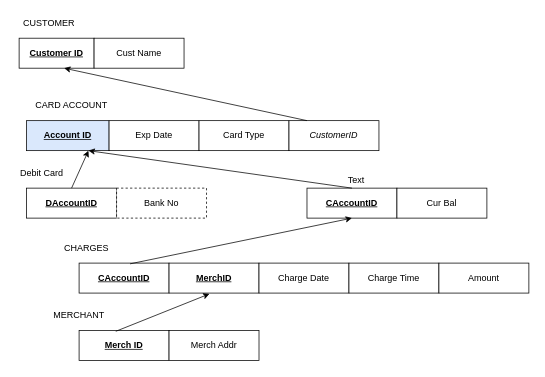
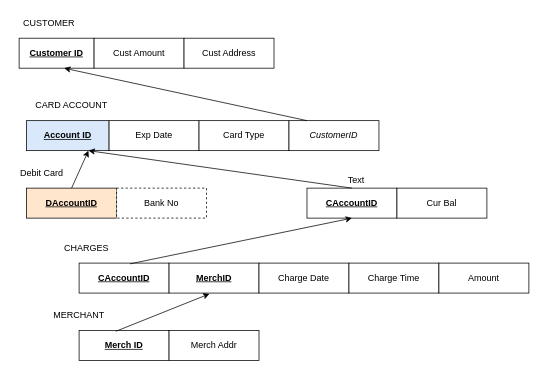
  <mxCell id="0" />
  <mxCell id="1" parent="0" />
  <mxCell id="2" value="&lt;b&gt;&lt;u&gt;Customer ID&lt;/u&gt;&lt;/b&gt;" style="rounded=0;whiteSpace=wrap;html=1;" vertex="1" parent="1"><mxGeometry x="25" y="50" width="100" height="40" as="geometry" /></mxCell>
- <mxCell id="3" value="Cust Name" style="rounded=0;whiteSpace=wrap;html=1;" vertex="1" parent="1"><mxGeometry x="125" y="50" width="120" height="40" as="geometry" /></mxCell>
+ <mxCell id="3" value="Cust Amount" style="rounded=0;whiteSpace=wrap;html=1;" vertex="1" parent="1"><mxGeometry x="125" y="50" width="120" height="40" as="geometry" /></mxCell>
+ <mxCell id="4" value="Cust Address" style="rounded=0;whiteSpace=wrap;html=1;" vertex="1" parent="1"><mxGeometry x="245" y="50" width="120" height="40" as="geometry" /></mxCell>
  <mxCell id="5" value="&lt;b&gt;&lt;u&gt;Account ID&lt;/u&gt;&lt;/b&gt;" style="rounded=0;whiteSpace=wrap;html=1;fillColor=#dae8fc;" vertex="1" parent="1"><mxGeometry x="35" y="160" width="110" height="40" as="geometry" /></mxCell>
  <mxCell id="6" value="Exp Date" style="rounded=0;whiteSpace=wrap;html=1;" vertex="1" parent="1"><mxGeometry x="145" y="160" width="120" height="40" as="geometry" /></mxCell>
  <mxCell id="7" value="Card Type" style="rounded=0;whiteSpace=wrap;html=1;" vertex="1" parent="1"><mxGeometry x="265" y="160" width="120" height="40" as="geometry" /></mxCell>
  <mxCell id="8" value="&lt;i&gt;CustomerID&lt;/i&gt;" style="rounded=0;whiteSpace=wrap;html=1;" vertex="1" parent="1"><mxGeometry x="385" y="160" width="120" height="40" as="geometry" /></mxCell>
  <mxCell id="9" value="" style="endArrow=classic;html=1;" edge="1" parent="1"><mxGeometry width="50" height="50" relative="1" as="geometry"><mxPoint x="409" y="160" as="sourcePoint" /><mxPoint x="85" y="90" as="targetPoint" /></mxGeometry></mxCell>
  <mxCell id="10" value="CARD ACCOUNT" style="text;html=1;strokeColor=none;fillColor=none;align=center;verticalAlign=middle;whiteSpace=wrap;rounded=0;" vertex="1" parent="1"><mxGeometry x="35" y="130" width="120" height="20" as="geometry" /></mxCell>
  <mxCell id="11" value="CUSTOMER" style="text;html=1;strokeColor=none;fillColor=none;align=center;verticalAlign=middle;whiteSpace=wrap;rounded=0;" vertex="1" parent="1"><mxGeometry x="45" y="20" width="40" height="20" as="geometry" /></mxCell>
- <mxCell id="12" value="&lt;b&gt;&lt;u&gt;DAccountID&lt;/u&gt;&lt;/b&gt;" style="rounded=0;whiteSpace=wrap;html=1;" vertex="1" parent="1"><mxGeometry x="35" y="250" width="120" height="40" as="geometry" /></mxCell>
+ <mxCell id="12" value="&lt;b&gt;&lt;u&gt;DAccountID&lt;/u&gt;&lt;/b&gt;" style="rounded=0;whiteSpace=wrap;html=1;fillColor=#ffe6cc;" vertex="1" parent="1"><mxGeometry x="35" y="250" width="120" height="40" as="geometry" /></mxCell>
  <mxCell id="13" value="Bank No" style="rounded=0;whiteSpace=wrap;html=1;dashed=1;" vertex="1" parent="1"><mxGeometry x="155" y="250" width="120" height="40" as="geometry" /></mxCell>
  <mxCell id="14" value="Debit Card" style="text;html=1;align=center;verticalAlign=middle;resizable=0;points=[];autosize=1;" vertex="1" parent="1"><mxGeometry x="20" y="220" width="70" height="20" as="geometry" /></mxCell>
  <mxCell id="15" value="" style="endArrow=classic;html=1;entryX=0.75;entryY=1;entryDx=0;entryDy=0;" edge="1" parent="1" target="5"><mxGeometry width="50" height="50" relative="1" as="geometry"><mxPoint x="95" y="250" as="sourcePoint" /><mxPoint x="145" y="200" as="targetPoint" /></mxGeometry></mxCell>
  <mxCell id="16" value="&lt;b&gt;&lt;u&gt;CAccountID&lt;/u&gt;&lt;/b&gt;" style="rounded=0;whiteSpace=wrap;html=1;" vertex="1" parent="1"><mxGeometry x="409" y="250" width="120" height="40" as="geometry" /></mxCell>
  <mxCell id="17" value="Cur Bal" style="rounded=0;whiteSpace=wrap;html=1;" vertex="1" parent="1"><mxGeometry x="529" y="250" width="120" height="40" as="geometry" /></mxCell>
  <mxCell id="18" value="CHARGES" style="text;html=1;strokeColor=none;fillColor=none;align=center;verticalAlign=middle;whiteSpace=wrap;rounded=0;" vertex="1" parent="1"><mxGeometry x="65" y="320" width="100" height="20" as="geometry" /></mxCell>
  <mxCell id="19" value="" style="endArrow=classic;html=1;entryX=0.75;entryY=1;entryDx=0;entryDy=0;exitX=0.5;exitY=0;exitDx=0;exitDy=0;" edge="1" parent="1" source="16" target="5"><mxGeometry width="50" height="50" relative="1" as="geometry"><mxPoint x="455" y="270" as="sourcePoint" /><mxPoint x="505" y="220" as="targetPoint" /></mxGeometry></mxCell>
  <mxCell id="20" value="&lt;b&gt;&lt;u&gt;CAccountID&lt;/u&gt;&lt;/b&gt;" style="rounded=0;whiteSpace=wrap;html=1;" vertex="1" parent="1"><mxGeometry x="105" y="350" width="120" height="40" as="geometry" /></mxCell>
  <mxCell id="21" value="&lt;b&gt;&lt;u&gt;MerchID&lt;/u&gt;&lt;/b&gt;" style="rounded=0;whiteSpace=wrap;html=1;" vertex="1" parent="1"><mxGeometry x="225" y="350" width="120" height="40" as="geometry" /></mxCell>
  <mxCell id="22" value="Charge Date" style="rounded=0;whiteSpace=wrap;html=1;" vertex="1" parent="1"><mxGeometry x="345" y="350" width="120" height="40" as="geometry" /></mxCell>
  <mxCell id="23" value="Charge Time" style="rounded=0;whiteSpace=wrap;html=1;" vertex="1" parent="1"><mxGeometry x="465" y="350" width="120" height="40" as="geometry" /></mxCell>
  <mxCell id="24" value="Amount" style="rounded=0;whiteSpace=wrap;html=1;" vertex="1" parent="1"><mxGeometry x="585" y="350" width="120" height="40" as="geometry" /></mxCell>
  <mxCell id="25" value="" style="endArrow=classic;html=1;entryX=0.5;entryY=1;entryDx=0;entryDy=0;" edge="1" parent="1" target="16"><mxGeometry width="50" height="50" relative="1" as="geometry"><mxPoint x="173" y="351" as="sourcePoint" /><mxPoint x="505" y="220" as="targetPoint" /></mxGeometry></mxCell>
  <mxCell id="26" value="Text" style="text;html=1;strokeColor=none;fillColor=none;align=center;verticalAlign=middle;whiteSpace=wrap;rounded=0;" vertex="1" parent="1"><mxGeometry x="455" y="230" width="40" height="20" as="geometry" /></mxCell>
  <mxCell id="27" value="&lt;b&gt;&lt;u&gt;Merch ID&lt;/u&gt;&lt;/b&gt;" style="rounded=0;whiteSpace=wrap;html=1;" vertex="1" parent="1"><mxGeometry x="105" y="440" width="120" height="40" as="geometry" /></mxCell>
  <mxCell id="28" value="Merch Addr" style="rounded=0;whiteSpace=wrap;html=1;" vertex="1" parent="1"><mxGeometry x="225" y="440" width="120" height="40" as="geometry" /></mxCell>
  <mxCell id="29" value="" style="endArrow=classic;html=1;exitX=0.408;exitY=0.025;exitDx=0;exitDy=0;exitPerimeter=0;entryX=0.45;entryY=1.025;entryDx=0;entryDy=0;entryPerimeter=0;" edge="1" parent="1" source="27" target="21"><mxGeometry width="50" height="50" relative="1" as="geometry"><mxPoint x="455" y="270" as="sourcePoint" /><mxPoint x="505" y="220" as="targetPoint" /><Array as="points" /></mxGeometry></mxCell>
  <mxCell id="30" value="MERCHANT" style="text;html=1;strokeColor=none;fillColor=none;align=center;verticalAlign=middle;whiteSpace=wrap;rounded=0;" vertex="1" parent="1"><mxGeometry x="85" y="410" width="40" height="20" as="geometry" /></mxCell>
